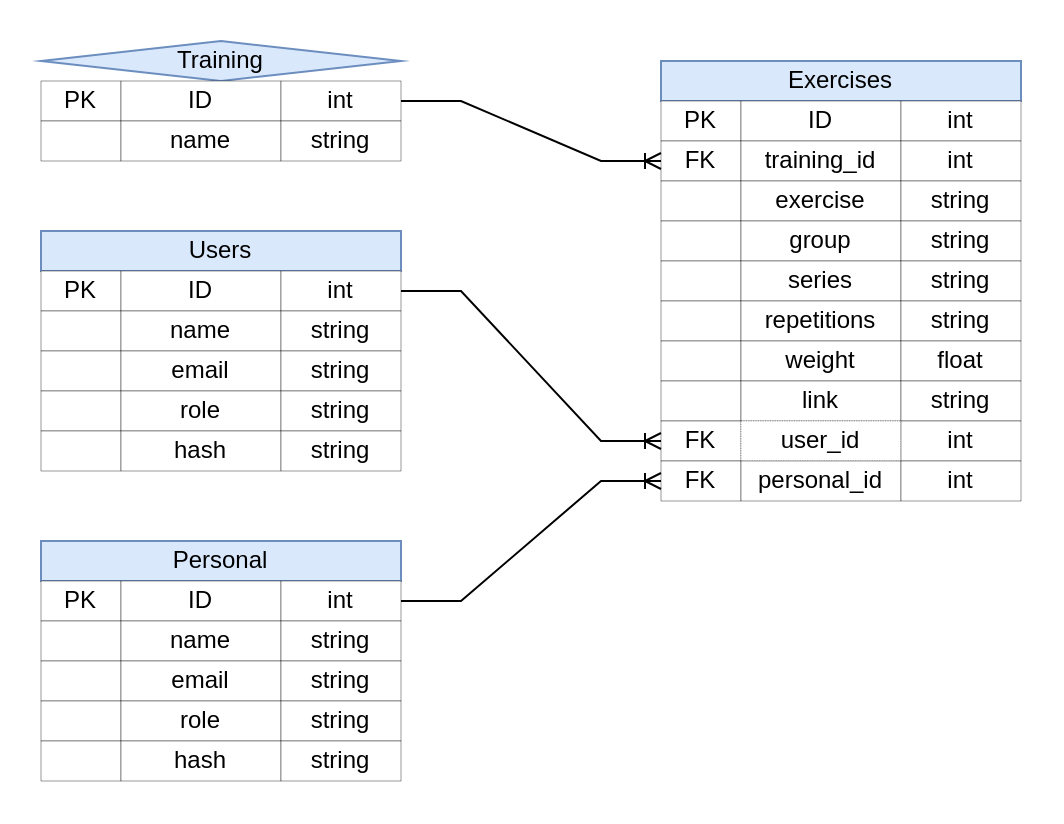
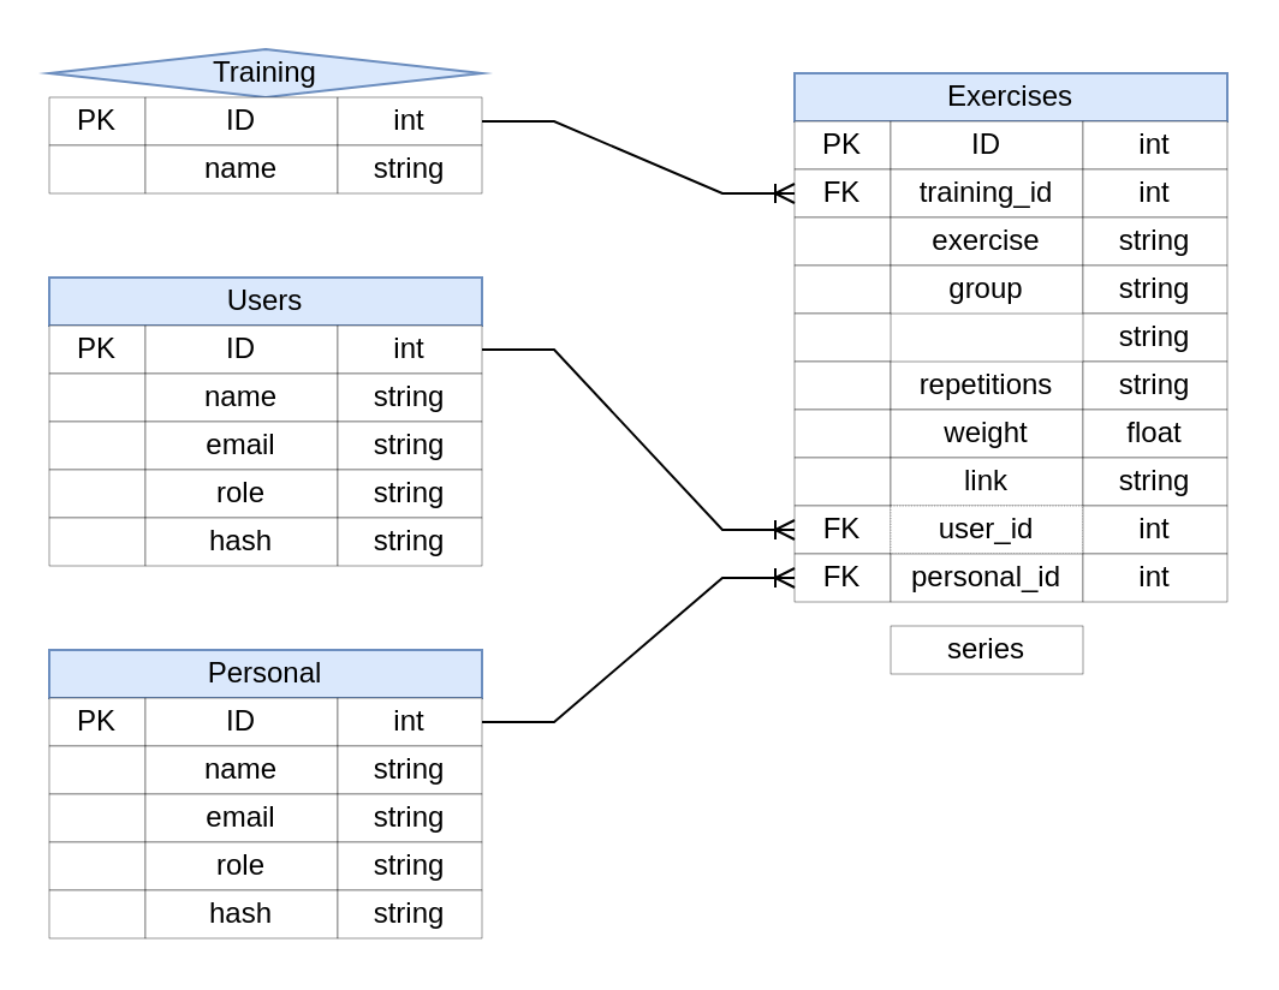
  <mxCell id="0" />
  <mxCell id="1" parent="0" />
  <mxCell id="2" value="Exercises" style="rounded=0;whiteSpace=wrap;html=1;fillColor=#dae8fc;strokeColor=#6c8ebf;" vertex="1" parent="1"><mxGeometry x="330" y="30" width="180" height="20" as="geometry" /></mxCell>
  <mxCell id="3" value="PK" style="rounded=0;whiteSpace=wrap;html=1;strokeWidth=0.2;" vertex="1" parent="1"><mxGeometry x="330" y="50" width="40" height="20" as="geometry" /></mxCell>
  <mxCell id="4" value="ID" style="rounded=0;whiteSpace=wrap;html=1;strokeWidth=0.2;" vertex="1" parent="1"><mxGeometry x="370" y="50" width="80" height="20" as="geometry" /></mxCell>
  <mxCell id="5" value="int" style="rounded=0;whiteSpace=wrap;html=1;strokeWidth=0.2;" vertex="1" parent="1"><mxGeometry x="450" y="50" width="60" height="20" as="geometry" /></mxCell>
  <mxCell id="6" value="FK" style="rounded=0;whiteSpace=wrap;html=1;strokeWidth=0.2;" vertex="1" parent="1"><mxGeometry x="330" y="70" width="40" height="20" as="geometry" /></mxCell>
  <mxCell id="7" value="training_id" style="rounded=0;whiteSpace=wrap;html=1;strokeWidth=0.2;" vertex="1" parent="1"><mxGeometry x="370" y="70" width="80" height="20" as="geometry" /></mxCell>
  <mxCell id="8" value="int" style="rounded=0;whiteSpace=wrap;html=1;strokeWidth=0.2;" vertex="1" parent="1"><mxGeometry x="450" y="70" width="60" height="20" as="geometry" /></mxCell>
  <mxCell id="9" value="" style="rounded=0;whiteSpace=wrap;html=1;strokeWidth=0.2;" vertex="1" parent="1"><mxGeometry x="330" y="90" width="40" height="20" as="geometry" /></mxCell>
  <mxCell id="10" value="exercise" style="rounded=0;whiteSpace=wrap;html=1;strokeWidth=0.2;" vertex="1" parent="1"><mxGeometry x="370" y="90" width="80" height="20" as="geometry" /></mxCell>
  <mxCell id="11" value="string" style="rounded=0;whiteSpace=wrap;html=1;strokeWidth=0.2;" vertex="1" parent="1"><mxGeometry x="450" y="90" width="60" height="20" as="geometry" /></mxCell>
  <mxCell id="12" value="" style="rounded=0;whiteSpace=wrap;html=1;strokeWidth=0.2;" vertex="1" parent="1"><mxGeometry x="330" y="110" width="40" height="20" as="geometry" /></mxCell>
  <mxCell id="13" value="group" style="rounded=0;whiteSpace=wrap;html=1;strokeWidth=0.2;" vertex="1" parent="1"><mxGeometry x="370" y="110" width="80" height="20" as="geometry" /></mxCell>
  <mxCell id="14" value="string" style="rounded=0;whiteSpace=wrap;html=1;strokeWidth=0.2;" vertex="1" parent="1"><mxGeometry x="450" y="110" width="60" height="20" as="geometry" /></mxCell>
  <mxCell id="15" value="" style="rounded=0;whiteSpace=wrap;html=1;strokeWidth=0.2;" vertex="1" parent="1"><mxGeometry x="330" y="130" width="40" height="20" as="geometry" /></mxCell>
- <mxCell id="16" value="series" style="rounded=0;whiteSpace=wrap;html=1;strokeWidth=0.2;" vertex="1" parent="1"><mxGeometry x="370" y="130" width="80" height="20" as="geometry" /></mxCell>
+ <mxCell id="16" value="series" style="rounded=0;whiteSpace=wrap;html=1;strokeWidth=0.2;" vertex="1" parent="1"><mxGeometry x="370" y="260" width="80" height="20" as="geometry" /></mxCell>
  <mxCell id="17" value="string" style="rounded=0;whiteSpace=wrap;html=1;strokeWidth=0.2;" vertex="1" parent="1"><mxGeometry x="450" y="130" width="60" height="20" as="geometry" /></mxCell>
  <mxCell id="18" value="" style="rounded=0;whiteSpace=wrap;html=1;strokeWidth=0.2;" vertex="1" parent="1"><mxGeometry x="330" y="150" width="40" height="20" as="geometry" /></mxCell>
  <mxCell id="19" value="repetitions" style="rounded=0;whiteSpace=wrap;html=1;strokeWidth=0.2;" vertex="1" parent="1"><mxGeometry x="370" y="150" width="80" height="20" as="geometry" /></mxCell>
  <mxCell id="20" value="string" style="rounded=0;whiteSpace=wrap;html=1;strokeWidth=0.2;" vertex="1" parent="1"><mxGeometry x="450" y="150" width="60" height="20" as="geometry" /></mxCell>
  <mxCell id="21" value="" style="rounded=0;whiteSpace=wrap;html=1;strokeWidth=0.2;" vertex="1" parent="1"><mxGeometry x="330" y="170" width="40" height="20" as="geometry" /></mxCell>
  <mxCell id="22" value="weight" style="rounded=0;whiteSpace=wrap;html=1;strokeWidth=0.2;" vertex="1" parent="1"><mxGeometry x="370" y="170" width="80" height="20" as="geometry" /></mxCell>
  <mxCell id="23" value="float" style="rounded=0;whiteSpace=wrap;html=1;strokeWidth=0.2;" vertex="1" parent="1"><mxGeometry x="450" y="170" width="60" height="20" as="geometry" /></mxCell>
  <mxCell id="24" value="" style="rounded=0;whiteSpace=wrap;html=1;strokeWidth=0.2;" vertex="1" parent="1"><mxGeometry x="330" y="190" width="40" height="20" as="geometry" /></mxCell>
  <mxCell id="25" value="link" style="rounded=0;whiteSpace=wrap;html=1;strokeWidth=0.2;" vertex="1" parent="1"><mxGeometry x="370" y="190" width="80" height="20" as="geometry" /></mxCell>
  <mxCell id="26" value="string" style="rounded=0;whiteSpace=wrap;html=1;strokeWidth=0.2;" vertex="1" parent="1"><mxGeometry x="450" y="190" width="60" height="20" as="geometry" /></mxCell>
  <mxCell id="27" value="FK" style="rounded=0;whiteSpace=wrap;html=1;strokeWidth=0.2;" vertex="1" parent="1"><mxGeometry x="330" y="210" width="40" height="20" as="geometry" /></mxCell>
  <mxCell id="28" value="user_id" style="rounded=0;whiteSpace=wrap;html=1;strokeWidth=0.2;dashed=1;" vertex="1" parent="1"><mxGeometry x="370" y="210" width="80" height="20" as="geometry" /></mxCell>
  <mxCell id="29" value="int" style="rounded=0;whiteSpace=wrap;html=1;strokeWidth=0.2;" vertex="1" parent="1"><mxGeometry x="450" y="210" width="60" height="20" as="geometry" /></mxCell>
  <mxCell id="30" value="FK" style="rounded=0;whiteSpace=wrap;html=1;strokeWidth=0.2;" vertex="1" parent="1"><mxGeometry x="330" y="230" width="40" height="20" as="geometry" /></mxCell>
  <mxCell id="31" value="personal_id" style="rounded=0;whiteSpace=wrap;html=1;strokeWidth=0.2;" vertex="1" parent="1"><mxGeometry x="370" y="230" width="80" height="20" as="geometry" /></mxCell>
  <mxCell id="32" value="int" style="rounded=0;whiteSpace=wrap;html=1;strokeWidth=0.2;" vertex="1" parent="1"><mxGeometry x="450" y="230" width="60" height="20" as="geometry" /></mxCell>
  <mxCell id="33" value="" style="edgeStyle=entityRelationEdgeStyle;fontSize=12;html=1;endArrow=ERoneToMany;rounded=0;exitX=1;exitY=0.5;exitDx=0;exitDy=0;entryX=0;entryY=0.5;entryDx=0;entryDy=0;" edge="1" parent="1" source="65" target="27"><mxGeometry width="100" height="100" relative="1" as="geometry"><mxPoint x="90" y="330" as="sourcePoint" /><mxPoint x="190" y="230" as="targetPoint" /></mxGeometry></mxCell>
  <mxCell id="34" value="" style="edgeStyle=entityRelationEdgeStyle;fontSize=12;html=1;endArrow=ERoneToMany;rounded=0;entryX=0;entryY=0.5;entryDx=0;entryDy=0;exitX=1;exitY=0.5;exitDx=0;exitDy=0;" edge="1" parent="1" source="40" target="30"><mxGeometry width="100" height="100" relative="1" as="geometry"><mxPoint x="310" y="100" as="sourcePoint" /><mxPoint x="410" y="0" as="targetPoint" /></mxGeometry></mxCell>
  <mxCell id="35" value="" style="edgeStyle=entityRelationEdgeStyle;fontSize=12;html=1;endArrow=ERoneToMany;rounded=0;entryX=0;entryY=0.5;entryDx=0;entryDy=0;exitX=1;exitY=0.5;exitDx=0;exitDy=0;" edge="1" parent="1" source="57" target="6"><mxGeometry width="100" height="100" relative="1" as="geometry"><mxPoint x="300" y="-120" as="sourcePoint" /><mxPoint x="400" y="20" as="targetPoint" /></mxGeometry></mxCell>
  <mxCell id="36" value="" style="group" connectable="0" vertex="1" parent="1"><mxGeometry x="20" y="270" width="180" height="120" as="geometry" /></mxCell>
  <mxCell id="37" value="Personal" style="rounded=0;whiteSpace=wrap;html=1;fillColor=#dae8fc;strokeColor=#6c8ebf;" vertex="1" parent="36"><mxGeometry width="180" height="20" as="geometry" /></mxCell>
  <mxCell id="38" value="PK" style="rounded=0;whiteSpace=wrap;html=1;strokeWidth=0.2;" vertex="1" parent="36"><mxGeometry y="20" width="40" height="20" as="geometry" /></mxCell>
  <mxCell id="39" value="ID" style="rounded=0;whiteSpace=wrap;html=1;strokeWidth=0.2;" vertex="1" parent="36"><mxGeometry x="40" y="20" width="80" height="20" as="geometry" /></mxCell>
  <mxCell id="40" value="int" style="rounded=0;whiteSpace=wrap;html=1;strokeWidth=0.2;" vertex="1" parent="36"><mxGeometry x="120" y="20" width="60" height="20" as="geometry" /></mxCell>
  <mxCell id="41" value="" style="rounded=0;whiteSpace=wrap;html=1;strokeWidth=0.2;" vertex="1" parent="36"><mxGeometry y="40" width="40" height="20" as="geometry" /></mxCell>
  <mxCell id="42" value="name" style="rounded=0;whiteSpace=wrap;html=1;strokeWidth=0.2;" vertex="1" parent="36"><mxGeometry x="40" y="40" width="80" height="20" as="geometry" /></mxCell>
  <mxCell id="43" value="string" style="rounded=0;whiteSpace=wrap;html=1;strokeWidth=0.2;" vertex="1" parent="36"><mxGeometry x="120" y="40" width="60" height="20" as="geometry" /></mxCell>
  <mxCell id="44" value="" style="rounded=0;whiteSpace=wrap;html=1;strokeWidth=0.2;" vertex="1" parent="36"><mxGeometry y="60" width="40" height="20" as="geometry" /></mxCell>
  <mxCell id="45" value="email" style="rounded=0;whiteSpace=wrap;html=1;strokeWidth=0.2;" vertex="1" parent="36"><mxGeometry x="40" y="60" width="80" height="20" as="geometry" /></mxCell>
  <mxCell id="46" value="string" style="rounded=0;whiteSpace=wrap;html=1;strokeWidth=0.2;" vertex="1" parent="36"><mxGeometry x="120" y="60" width="60" height="20" as="geometry" /></mxCell>
  <mxCell id="47" value="" style="rounded=0;whiteSpace=wrap;html=1;strokeWidth=0.2;" vertex="1" parent="36"><mxGeometry y="80" width="40" height="20" as="geometry" /></mxCell>
  <mxCell id="48" value="role" style="rounded=0;whiteSpace=wrap;html=1;strokeWidth=0.2;" vertex="1" parent="36"><mxGeometry x="40" y="80" width="80" height="20" as="geometry" /></mxCell>
  <mxCell id="49" value="string" style="rounded=0;whiteSpace=wrap;html=1;strokeWidth=0.2;" vertex="1" parent="36"><mxGeometry x="120" y="80" width="60" height="20" as="geometry" /></mxCell>
  <mxCell id="50" value="" style="rounded=0;whiteSpace=wrap;html=1;strokeWidth=0.2;" vertex="1" parent="36"><mxGeometry y="100" width="40" height="20" as="geometry" /></mxCell>
  <mxCell id="51" value="hash" style="rounded=0;whiteSpace=wrap;html=1;strokeWidth=0.2;" vertex="1" parent="36"><mxGeometry x="40" y="100" width="80" height="20" as="geometry" /></mxCell>
  <mxCell id="52" value="string" style="rounded=0;whiteSpace=wrap;html=1;strokeWidth=0.2;" vertex="1" parent="36"><mxGeometry x="120" y="100" width="60" height="20" as="geometry" /></mxCell>
  <mxCell id="53" value="" style="group" connectable="0" vertex="1" parent="1"><mxGeometry x="20" y="20" width="180" height="60" as="geometry" /></mxCell>
  <mxCell id="54" value="Training" style="rhombus;whiteSpace=wrap;html=1;fillColor=#dae8fc;strokeColor=#6c8ebf;" vertex="1" parent="53"><mxGeometry width="180" height="20" as="geometry" /></mxCell>
  <mxCell id="55" value="PK" style="rounded=0;whiteSpace=wrap;html=1;strokeWidth=0.2;" vertex="1" parent="53"><mxGeometry y="20" width="40" height="20" as="geometry" /></mxCell>
  <mxCell id="56" value="ID" style="rounded=0;whiteSpace=wrap;html=1;strokeWidth=0.2;" vertex="1" parent="53"><mxGeometry x="40" y="20" width="80" height="20" as="geometry" /></mxCell>
  <mxCell id="57" value="int" style="rounded=0;whiteSpace=wrap;html=1;strokeWidth=0.2;" vertex="1" parent="53"><mxGeometry x="120" y="20" width="60" height="20" as="geometry" /></mxCell>
  <mxCell id="58" value="" style="rounded=0;whiteSpace=wrap;html=1;strokeWidth=0.2;" vertex="1" parent="53"><mxGeometry y="40" width="40" height="20" as="geometry" /></mxCell>
  <mxCell id="59" value="name" style="rounded=0;whiteSpace=wrap;html=1;strokeWidth=0.2;" vertex="1" parent="53"><mxGeometry x="40" y="40" width="80" height="20" as="geometry" /></mxCell>
  <mxCell id="60" value="string" style="rounded=0;whiteSpace=wrap;html=1;strokeWidth=0.2;" vertex="1" parent="53"><mxGeometry x="120" y="40" width="60" height="20" as="geometry" /></mxCell>
  <mxCell id="61" value="" style="group" connectable="0" vertex="1" parent="1"><mxGeometry x="20" y="115" width="180" height="120" as="geometry" /></mxCell>
  <mxCell id="62" value="Users" style="rounded=0;whiteSpace=wrap;html=1;fillColor=#dae8fc;strokeColor=#6c8ebf;" vertex="1" parent="61"><mxGeometry width="180" height="20" as="geometry" /></mxCell>
  <mxCell id="63" value="PK" style="rounded=0;whiteSpace=wrap;html=1;strokeWidth=0.2;" vertex="1" parent="61"><mxGeometry y="20" width="40" height="20" as="geometry" /></mxCell>
  <mxCell id="64" value="ID" style="rounded=0;whiteSpace=wrap;html=1;strokeWidth=0.2;" vertex="1" parent="61"><mxGeometry x="40" y="20" width="80" height="20" as="geometry" /></mxCell>
  <mxCell id="65" value="int" style="rounded=0;whiteSpace=wrap;html=1;strokeWidth=0.2;" vertex="1" parent="61"><mxGeometry x="120" y="20" width="60" height="20" as="geometry" /></mxCell>
  <mxCell id="66" value="" style="rounded=0;whiteSpace=wrap;html=1;strokeWidth=0.2;" vertex="1" parent="61"><mxGeometry y="40" width="40" height="20" as="geometry" /></mxCell>
  <mxCell id="67" value="name" style="rounded=0;whiteSpace=wrap;html=1;strokeWidth=0.2;" vertex="1" parent="61"><mxGeometry x="40" y="40" width="80" height="20" as="geometry" /></mxCell>
  <mxCell id="68" value="string" style="rounded=0;whiteSpace=wrap;html=1;strokeWidth=0.2;" vertex="1" parent="61"><mxGeometry x="120" y="40" width="60" height="20" as="geometry" /></mxCell>
  <mxCell id="69" value="" style="rounded=0;whiteSpace=wrap;html=1;strokeWidth=0.2;" vertex="1" parent="61"><mxGeometry y="60" width="40" height="20" as="geometry" /></mxCell>
  <mxCell id="70" value="email" style="rounded=0;whiteSpace=wrap;html=1;strokeWidth=0.2;" vertex="1" parent="61"><mxGeometry x="40" y="60" width="80" height="20" as="geometry" /></mxCell>
  <mxCell id="71" value="string" style="rounded=0;whiteSpace=wrap;html=1;strokeWidth=0.2;" vertex="1" parent="61"><mxGeometry x="120" y="60" width="60" height="20" as="geometry" /></mxCell>
  <mxCell id="72" value="" style="rounded=0;whiteSpace=wrap;html=1;strokeWidth=0.2;" vertex="1" parent="61"><mxGeometry y="80" width="40" height="20" as="geometry" /></mxCell>
  <mxCell id="73" value="role" style="rounded=0;whiteSpace=wrap;html=1;strokeWidth=0.2;" vertex="1" parent="61"><mxGeometry x="40" y="80" width="80" height="20" as="geometry" /></mxCell>
  <mxCell id="74" value="string" style="rounded=0;whiteSpace=wrap;html=1;strokeWidth=0.2;" vertex="1" parent="61"><mxGeometry x="120" y="80" width="60" height="20" as="geometry" /></mxCell>
  <mxCell id="75" value="" style="rounded=0;whiteSpace=wrap;html=1;strokeWidth=0.2;" vertex="1" parent="61"><mxGeometry y="100" width="40" height="20" as="geometry" /></mxCell>
  <mxCell id="76" value="hash" style="rounded=0;whiteSpace=wrap;html=1;strokeWidth=0.2;" vertex="1" parent="61"><mxGeometry x="40" y="100" width="80" height="20" as="geometry" /></mxCell>
  <mxCell id="77" value="string" style="rounded=0;whiteSpace=wrap;html=1;strokeWidth=0.2;" vertex="1" parent="61"><mxGeometry x="120" y="100" width="60" height="20" as="geometry" /></mxCell>
